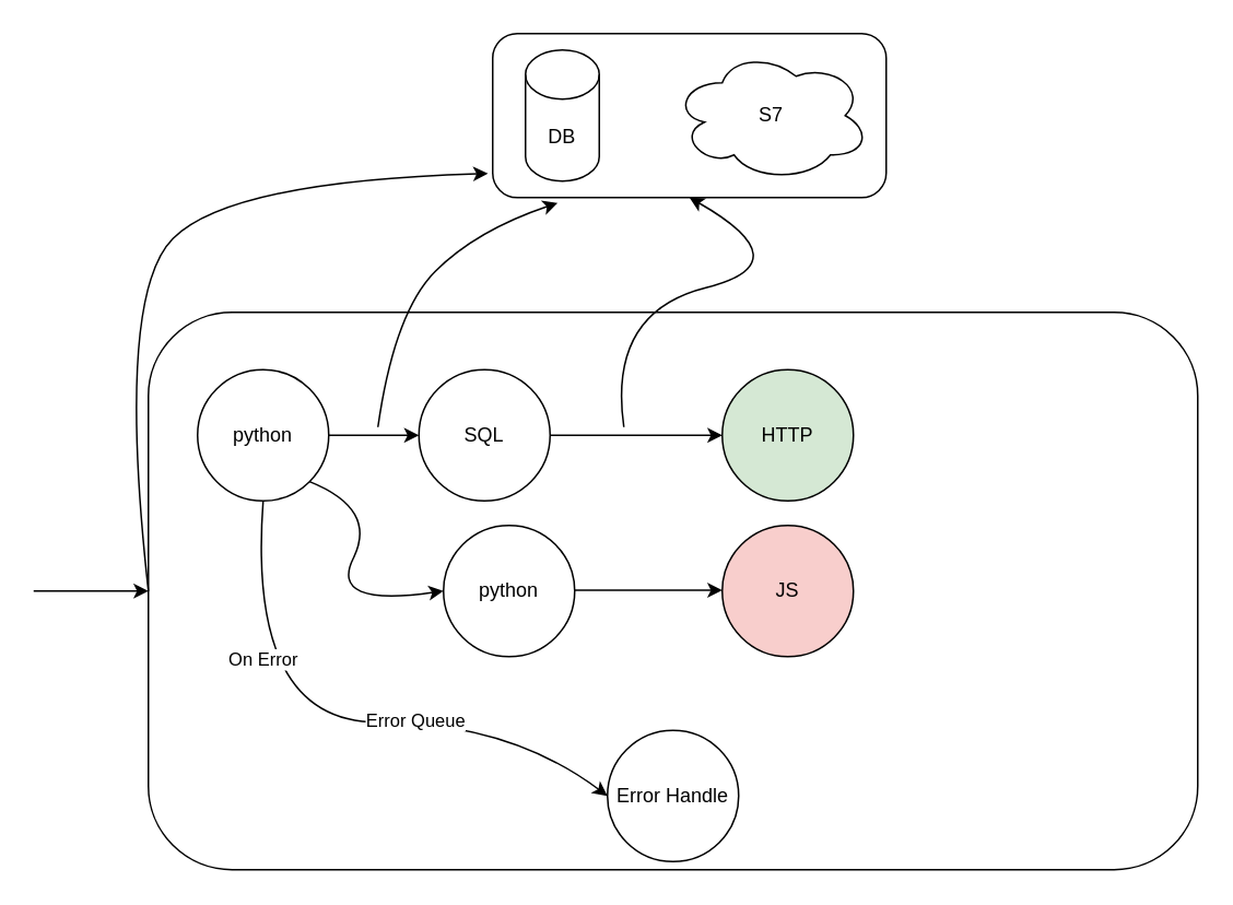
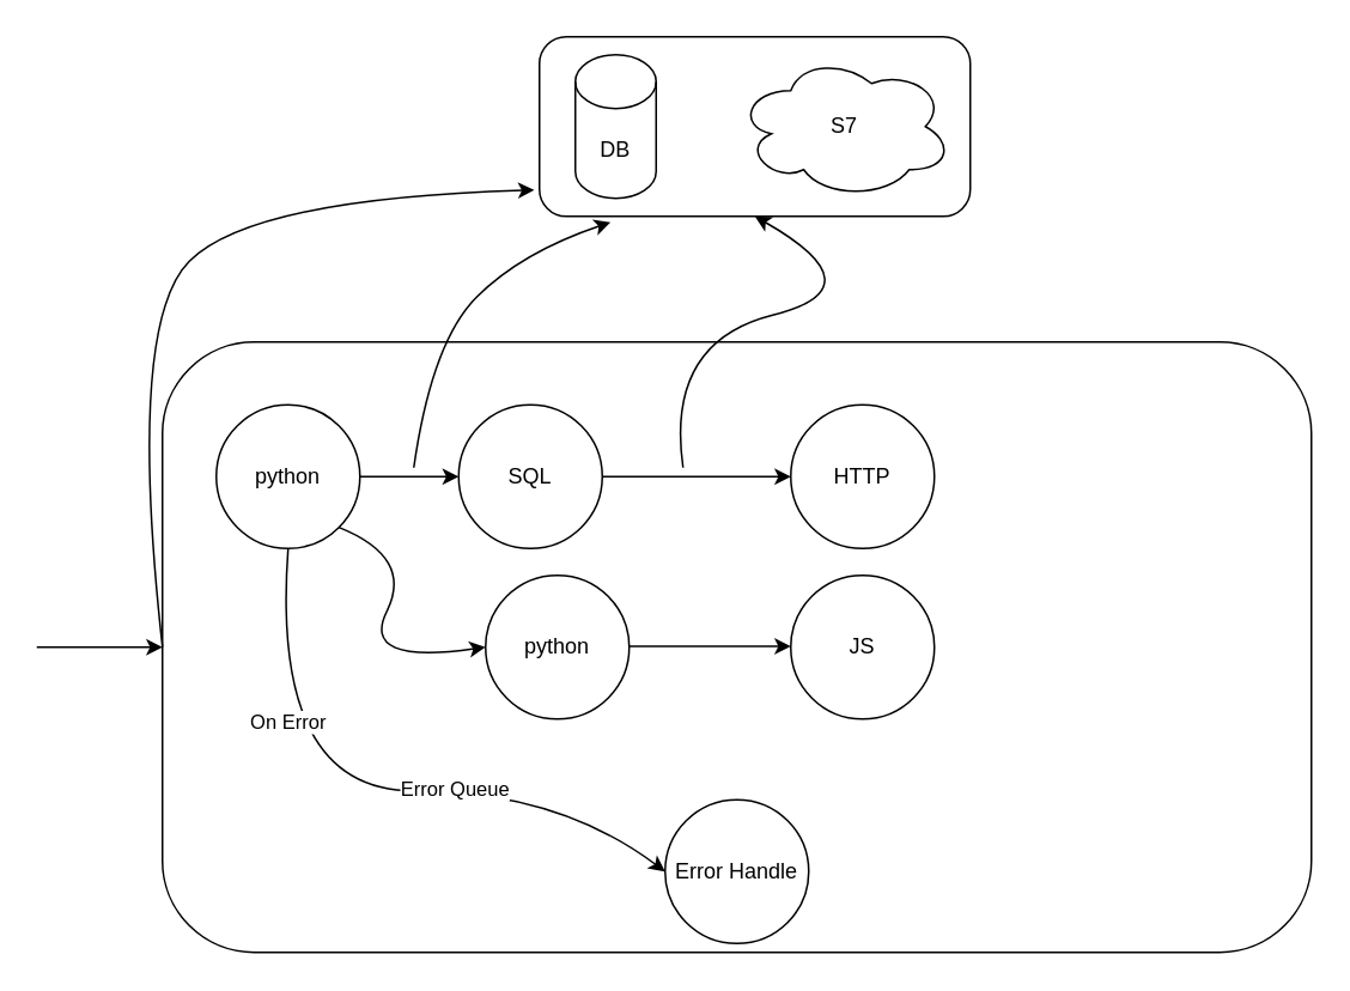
  <mxCell id="0" />
  <mxCell id="1" parent="0" />
  <mxCell id="2" value="" style="rounded=1;whiteSpace=wrap;html=1;" vertex="1" parent="1"><mxGeometry x="300" width="240" height="100" as="geometry" y="20" /></mxCell>
  <mxCell id="3" value="" style="rounded=1;whiteSpace=wrap;html=1;" vertex="1" parent="1"><mxGeometry x="90" y="190" width="640" height="340" as="geometry" /></mxCell>
  <mxCell id="4" value="" style="endArrow=classic;html=1;rounded=0;entryX=0;entryY=0.5;entryDx=0;entryDy=0;" edge="1" parent="1" target="3"><mxGeometry width="50" height="50" relative="1" as="geometry"><mxPoint x="20" y="360" as="sourcePoint" /><mxPoint x="80" y="240" as="targetPoint" /></mxGeometry></mxCell>
  <mxCell id="5" style="edgeStyle=orthogonalEdgeStyle;rounded=0;orthogonalLoop=1;jettySize=auto;html=1;exitX=1;exitY=0.5;exitDx=0;exitDy=0;entryX=0;entryY=0.5;entryDx=0;entryDy=0;" edge="1" parent="1" source="6" target="7"><mxGeometry relative="1" as="geometry" /></mxCell>
  <mxCell id="6" value="python" style="ellipse;whiteSpace=wrap;html=1;aspect=fixed;" vertex="1" parent="1"><mxGeometry x="120" y="225" width="80" height="80" as="geometry" /></mxCell>
  <mxCell id="7" value="SQL" style="ellipse;whiteSpace=wrap;html=1;aspect=fixed;" vertex="1" parent="1"><mxGeometry x="255" y="225" width="80" height="80" as="geometry" /></mxCell>
  <mxCell id="8" value="DB" style="shape=cylinder3;whiteSpace=wrap;html=1;boundedLbl=1;backgroundOutline=1;size=15;" vertex="1" parent="1"><mxGeometry x="320" y="30" width="45" height="80" as="geometry" /></mxCell>
  <mxCell id="9" value="" style="curved=1;endArrow=classic;html=1;rounded=0;entryX=0.165;entryY=1.033;entryDx=0;entryDy=0;entryPerimeter=0;" edge="1" parent="1" target="2"><mxGeometry width="50" height="50" relative="1" as="geometry"><mxPoint x="230" y="260" as="sourcePoint" /><mxPoint x="290" y="130" as="targetPoint" /><Array as="points"><mxPoint x="240" y="190" /><mxPoint x="290" y="140" /></Array></mxGeometry></mxCell>
  <mxCell id="10" value="" style="curved=1;endArrow=classic;html=1;rounded=0;entryX=-0.012;entryY=0.853;entryDx=0;entryDy=0;entryPerimeter=0;exitX=0;exitY=0.5;exitDx=0;exitDy=0;" edge="1" parent="1" source="3" target="2"><mxGeometry width="50" height="50" relative="1" as="geometry"><mxPoint x="100" y="160" as="sourcePoint" /><mxPoint x="150" y="110" as="targetPoint" /><Array as="points"><mxPoint x="70" y="180" /><mxPoint x="140" y="110" /></Array></mxGeometry></mxCell>
  <mxCell id="11" value="" style="endArrow=classic;html=1;rounded=0;exitX=1;exitY=0.5;exitDx=0;exitDy=0;" edge="1" parent="1" source="7"><mxGeometry width="50" height="50" relative="1" as="geometry"><mxPoint x="380" y="270" as="sourcePoint" /><mxPoint x="440" y="265" as="targetPoint" /></mxGeometry></mxCell>
  <mxCell id="12" value="" style="curved=1;endArrow=classic;html=1;rounded=0;entryX=0.5;entryY=1;entryDx=0;entryDy=0;" edge="1" parent="1" target="2"><mxGeometry width="50" height="50" relative="1" as="geometry"><mxPoint x="380" y="260" as="sourcePoint" /><mxPoint x="580" y="130" as="targetPoint" /><Array as="points"><mxPoint x="370" y="190" /><mxPoint x="490" y="160" /></Array></mxGeometry></mxCell>
  <mxCell id="13" value="python" style="ellipse;whiteSpace=wrap;html=1;aspect=fixed;" vertex="1" parent="1"><mxGeometry x="270" y="320" width="80" height="80" as="geometry" /></mxCell>
  <mxCell id="14" value="" style="curved=1;endArrow=classic;html=1;rounded=0;exitX=1;exitY=1;exitDx=0;exitDy=0;entryX=0;entryY=0.5;entryDx=0;entryDy=0;" edge="1" parent="1" source="6" target="13"><mxGeometry width="50" height="50" relative="1" as="geometry"><mxPoint x="170" y="370" as="sourcePoint" /><mxPoint x="220" y="320" as="targetPoint" /><Array as="points"><mxPoint x="230" y="310" /><mxPoint x="200" y="370" /></Array></mxGeometry></mxCell>
  <mxCell id="15" value="" style="endArrow=classic;html=1;rounded=0;exitX=1;exitY=0.5;exitDx=0;exitDy=0;" edge="1" parent="1"><mxGeometry width="50" height="50" relative="1" as="geometry"><mxPoint x="350" y="359.5" as="sourcePoint" /><mxPoint x="440" y="359.5" as="targetPoint" /></mxGeometry></mxCell>
  <mxCell id="16" value="S7" style="ellipse;shape=cloud;whiteSpace=wrap;html=1;" vertex="1" parent="1"><mxGeometry x="410" y="30" width="120" height="80" as="geometry" /></mxCell>
  <mxCell id="17" value="Error Handle" style="ellipse;whiteSpace=wrap;html=1;aspect=fixed;" vertex="1" parent="1"><mxGeometry x="370" y="445" width="80" height="80" as="geometry" /></mxCell>
  <mxCell id="18" value="On Error" style="curved=1;endArrow=classic;html=1;rounded=0;exitX=0.5;exitY=1;exitDx=0;exitDy=0;entryX=0;entryY=0.5;entryDx=0;entryDy=0;" edge="1" parent="1" source="6" target="17"><mxGeometry x="-0.477" y="7" width="50" height="50" relative="1" as="geometry"><mxPoint x="170" y="470" as="sourcePoint" /><mxPoint x="220" y="420" as="targetPoint" /><Array as="points"><mxPoint x="150" y="440" /><mxPoint x="310" y="440" /></Array><mxPoint as="offset" /></mxGeometry></mxCell>
  <mxCell id="19" value="Error Queue" style="edgeLabel;html=1;align=center;verticalAlign=middle;resizable=0;points=[];" vertex="1" connectable="0" parent="18"><mxGeometry x="0.286" y="2" relative="1" as="geometry"><mxPoint as="offset" /></mxGeometry></mxCell>
- <mxCell id="20" value="JS" style="ellipse;whiteSpace=wrap;html=1;aspect=fixed;fillColor=#f8cecc;" vertex="1" parent="1"><mxGeometry x="440" y="320" width="80" height="80" as="geometry" /></mxCell>
- <mxCell id="21" value="HTTP" style="ellipse;whiteSpace=wrap;html=1;aspect=fixed;fillColor=#d5e8d4;" vertex="1" parent="1"><mxGeometry x="440" y="225" width="80" height="80" as="geometry" /></mxCell>
+ <mxCell id="20" value="JS" style="ellipse;whiteSpace=wrap;html=1;aspect=fixed;" vertex="1" parent="1"><mxGeometry x="440" y="320" width="80" height="80" as="geometry" /></mxCell>
+ <mxCell id="21" value="HTTP" style="ellipse;whiteSpace=wrap;html=1;aspect=fixed;" vertex="1" parent="1"><mxGeometry x="440" y="225" width="80" height="80" as="geometry" /></mxCell>
